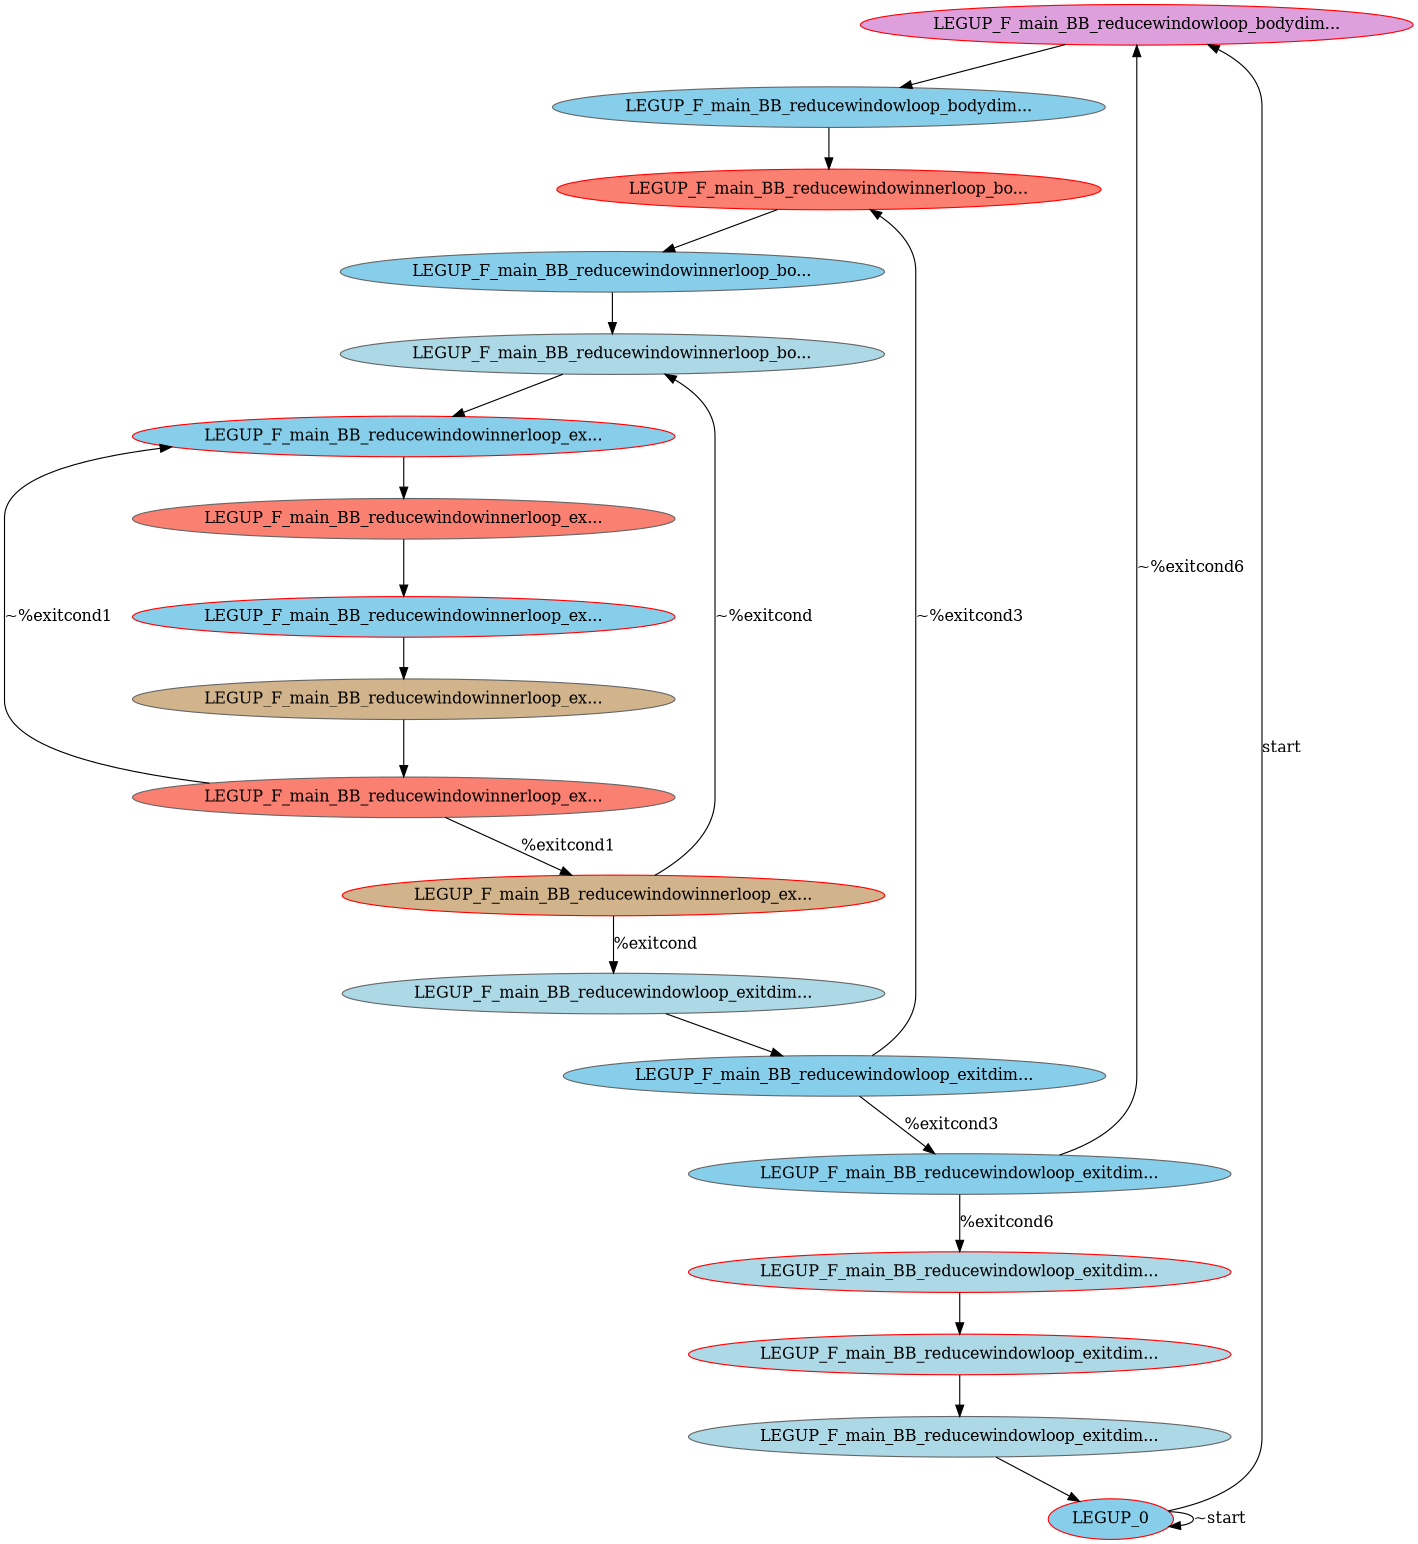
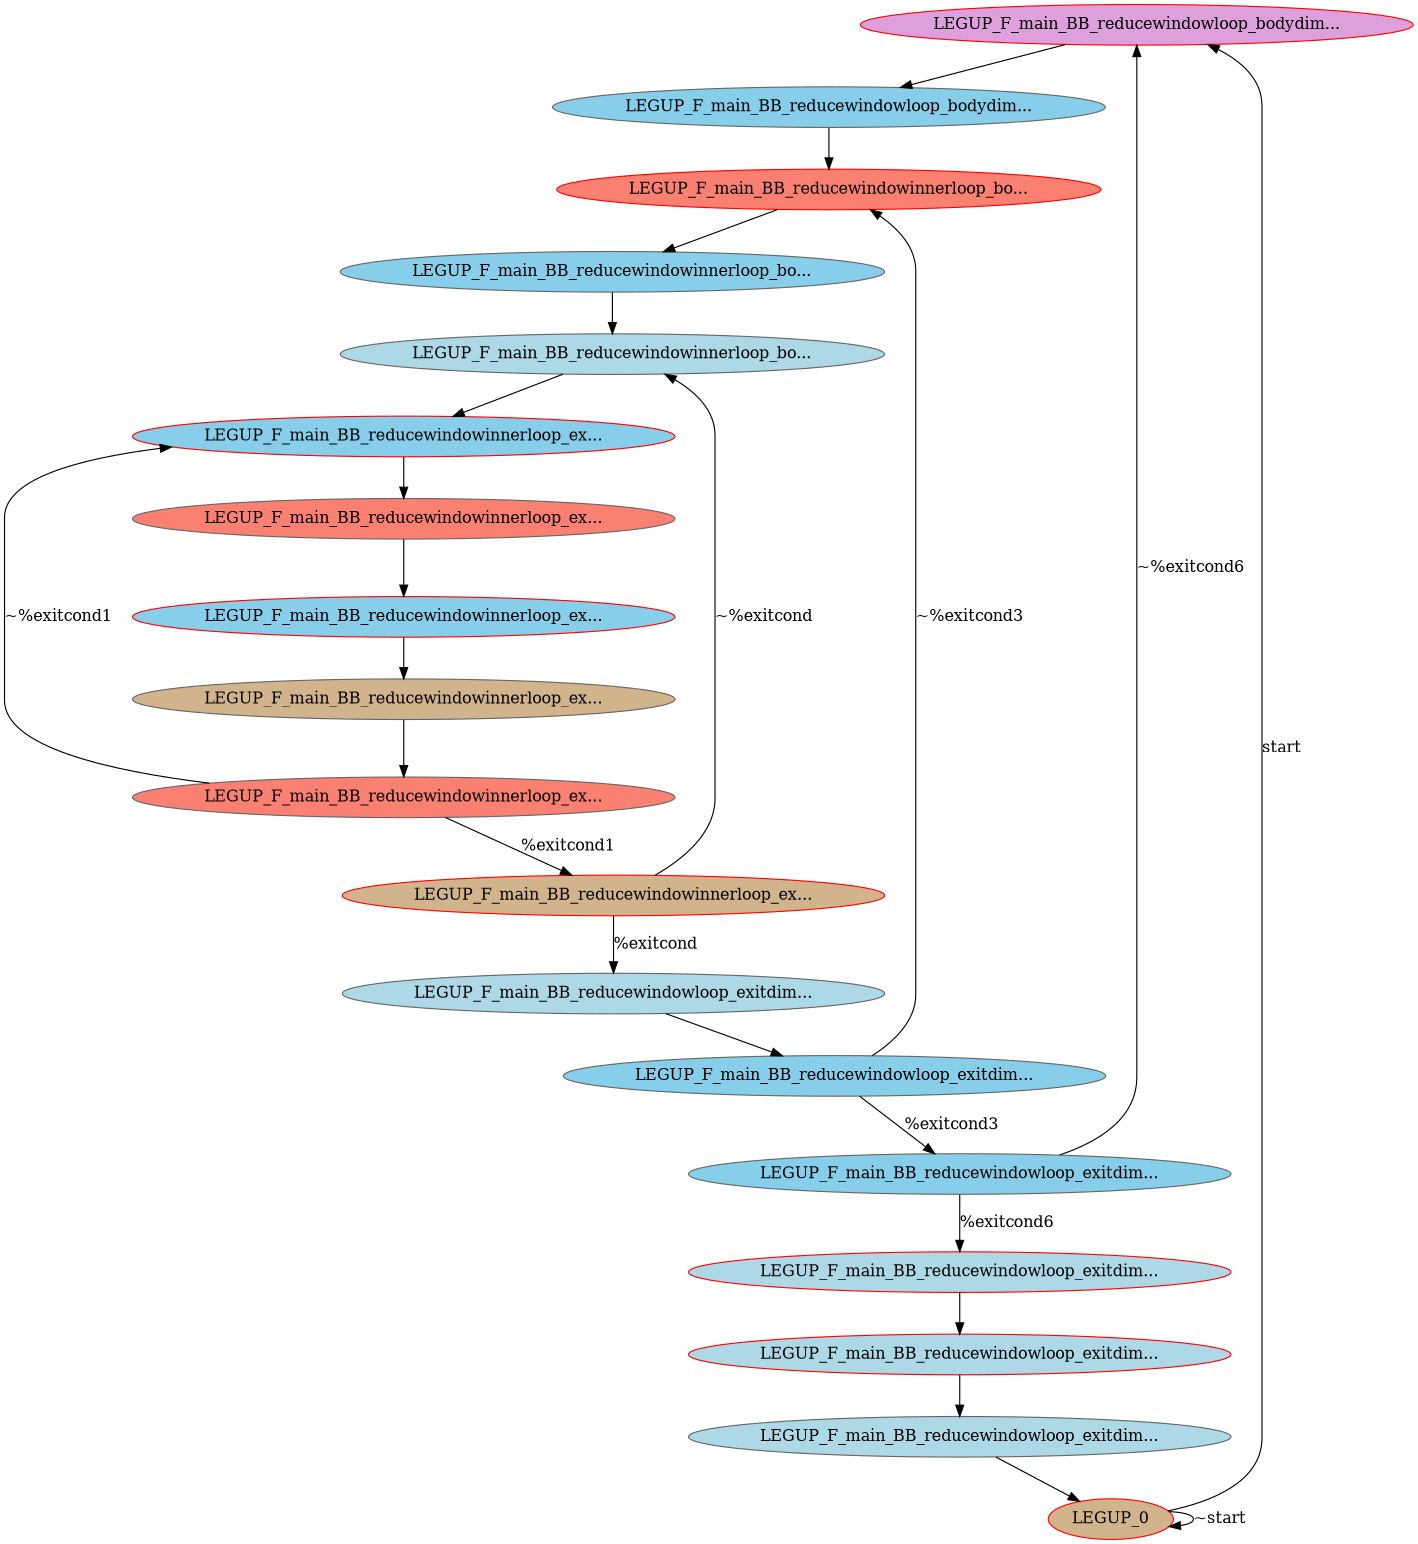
  digraph {
    node [style=filled fillcolor=skyblue color=gray40]
    n1 [label="LEGUP_F_main_BB_reducewindowloop_bodydim..." fillcolor=plum color=red]
    n2 [label="LEGUP_F_main_BB_reducewindowloop_bodydim..."]
-   n3 [label=LEGUP_0 color=red]
+   n3 [label=LEGUP_0 fillcolor=tan color=red]
    n4 [label="LEGUP_F_main_BB_reducewindowinnerloop_bo..." fillcolor=salmon color=red]
    n5 [label="LEGUP_F_main_BB_reducewindowinnerloop_bo..."]
    n6 [label="LEGUP_F_main_BB_reducewindowinnerloop_bo..." fillcolor=lightblue]
    n7 [label="LEGUP_F_main_BB_reducewindowinnerloop_ex..." color=red]
    n8 [label="LEGUP_F_main_BB_reducewindowinnerloop_ex..." fillcolor=salmon]
    n9 [label="LEGUP_F_main_BB_reducewindowinnerloop_ex..." color=red]
    n10 [label="LEGUP_F_main_BB_reducewindowinnerloop_ex..." fillcolor=tan]
    n11 [label="LEGUP_F_main_BB_reducewindowinnerloop_ex..." fillcolor=salmon]
    n12 [label="LEGUP_F_main_BB_reducewindowinnerloop_ex..." fillcolor=tan color=red]
    n13 [label="LEGUP_F_main_BB_reducewindowloop_exitdim..." fillcolor=lightblue]
    n14 [label="LEGUP_F_main_BB_reducewindowloop_exitdim..."]
    n15 [label="LEGUP_F_main_BB_reducewindowloop_exitdim..."]
    n16 [label="LEGUP_F_main_BB_reducewindowloop_exitdim..." fillcolor=lightblue color=red]
    n17 [label="LEGUP_F_main_BB_reducewindowloop_exitdim..." fillcolor=lightblue color=red]
    n18 [label="LEGUP_F_main_BB_reducewindowloop_exitdim..." fillcolor=lightblue]
    n1 -> n2
    n2 -> n4
    n3 -> n1 [label=start]
    n3 -> n3 [label="~start"]
    n4 -> n5
    n5 -> n6
    n6 -> n7
    n7 -> n8
    n8 -> n9
    n9 -> n10
    n10 -> n11
    n11 -> n7 [label="~%exitcond1"]
    n11 -> n12 [label="%exitcond1"]
    n12 -> n6 [label="~%exitcond"]
    n12 -> n13 [label="%exitcond"]
    n13 -> n14
    n14 -> n4 [label="~%exitcond3"]
    n14 -> n15 [label="%exitcond3"]
    n15 -> n1 [label="~%exitcond6"]
    n15 -> n16 [label="%exitcond6"]
    n16 -> n17
    n17 -> n18
    n18 -> n3
  }
